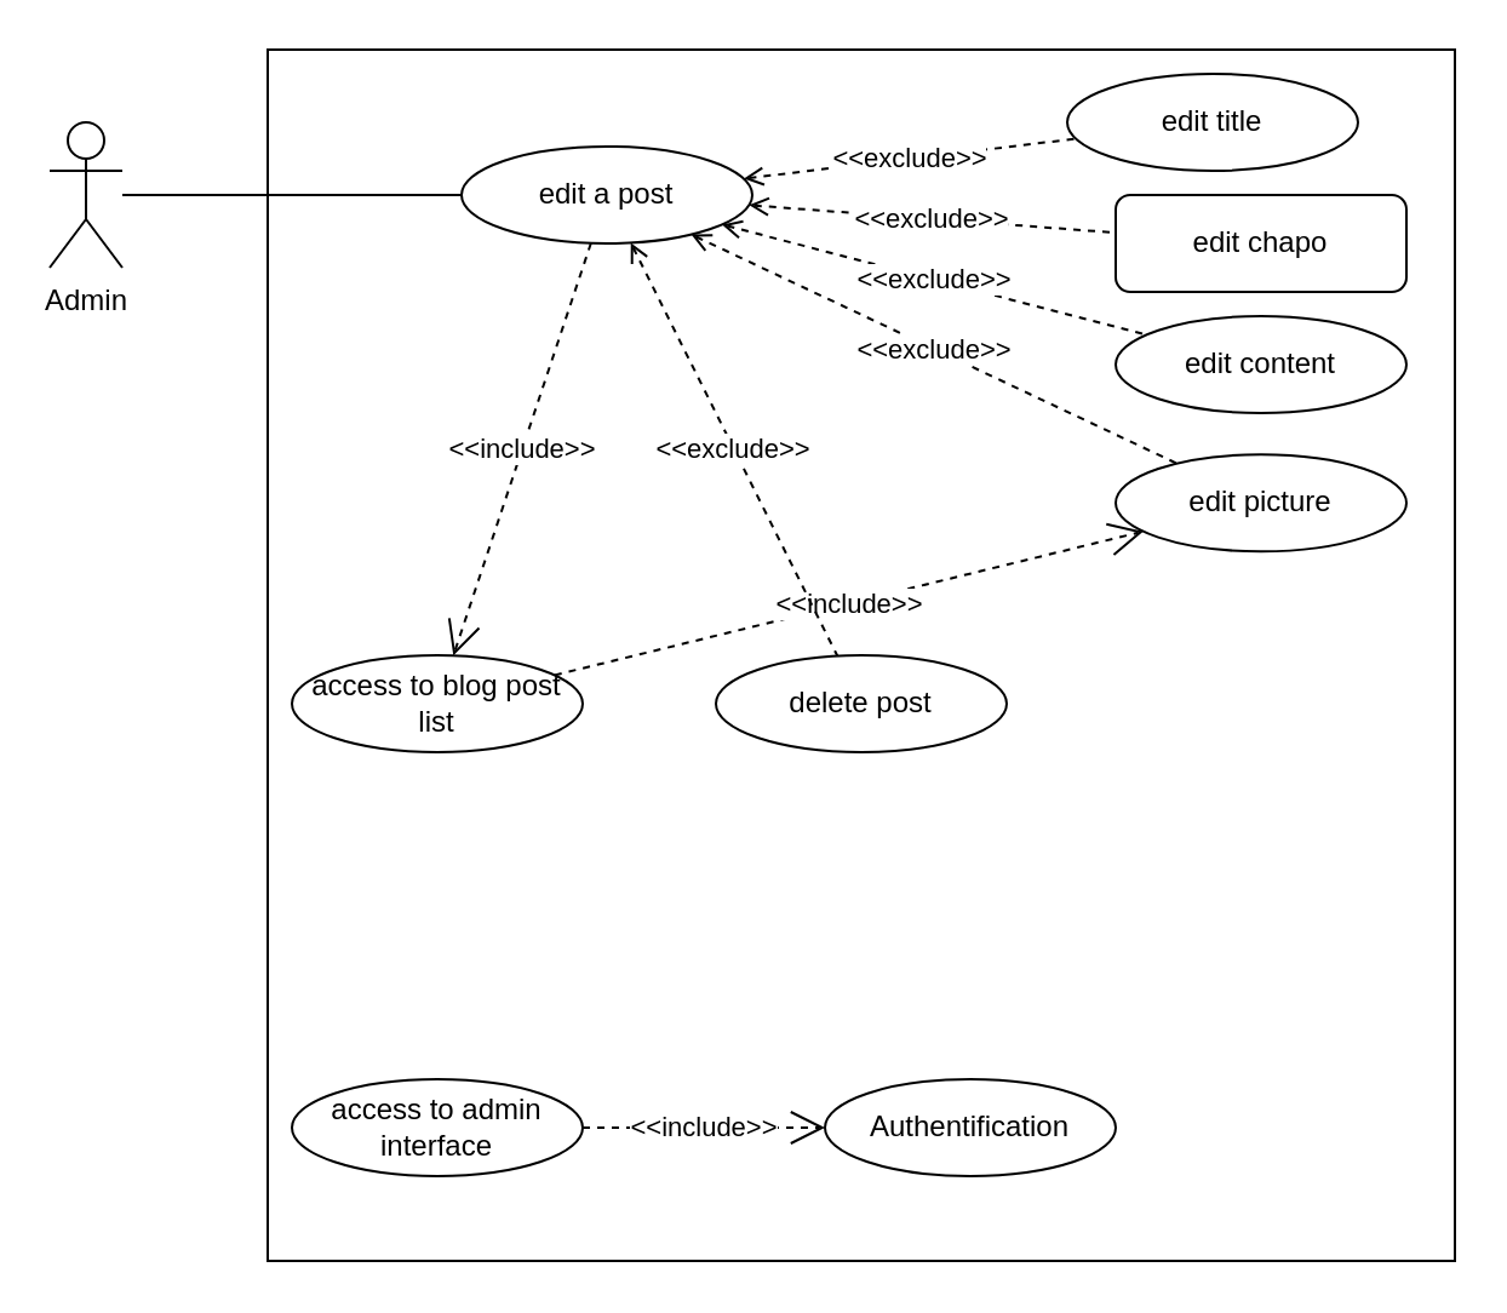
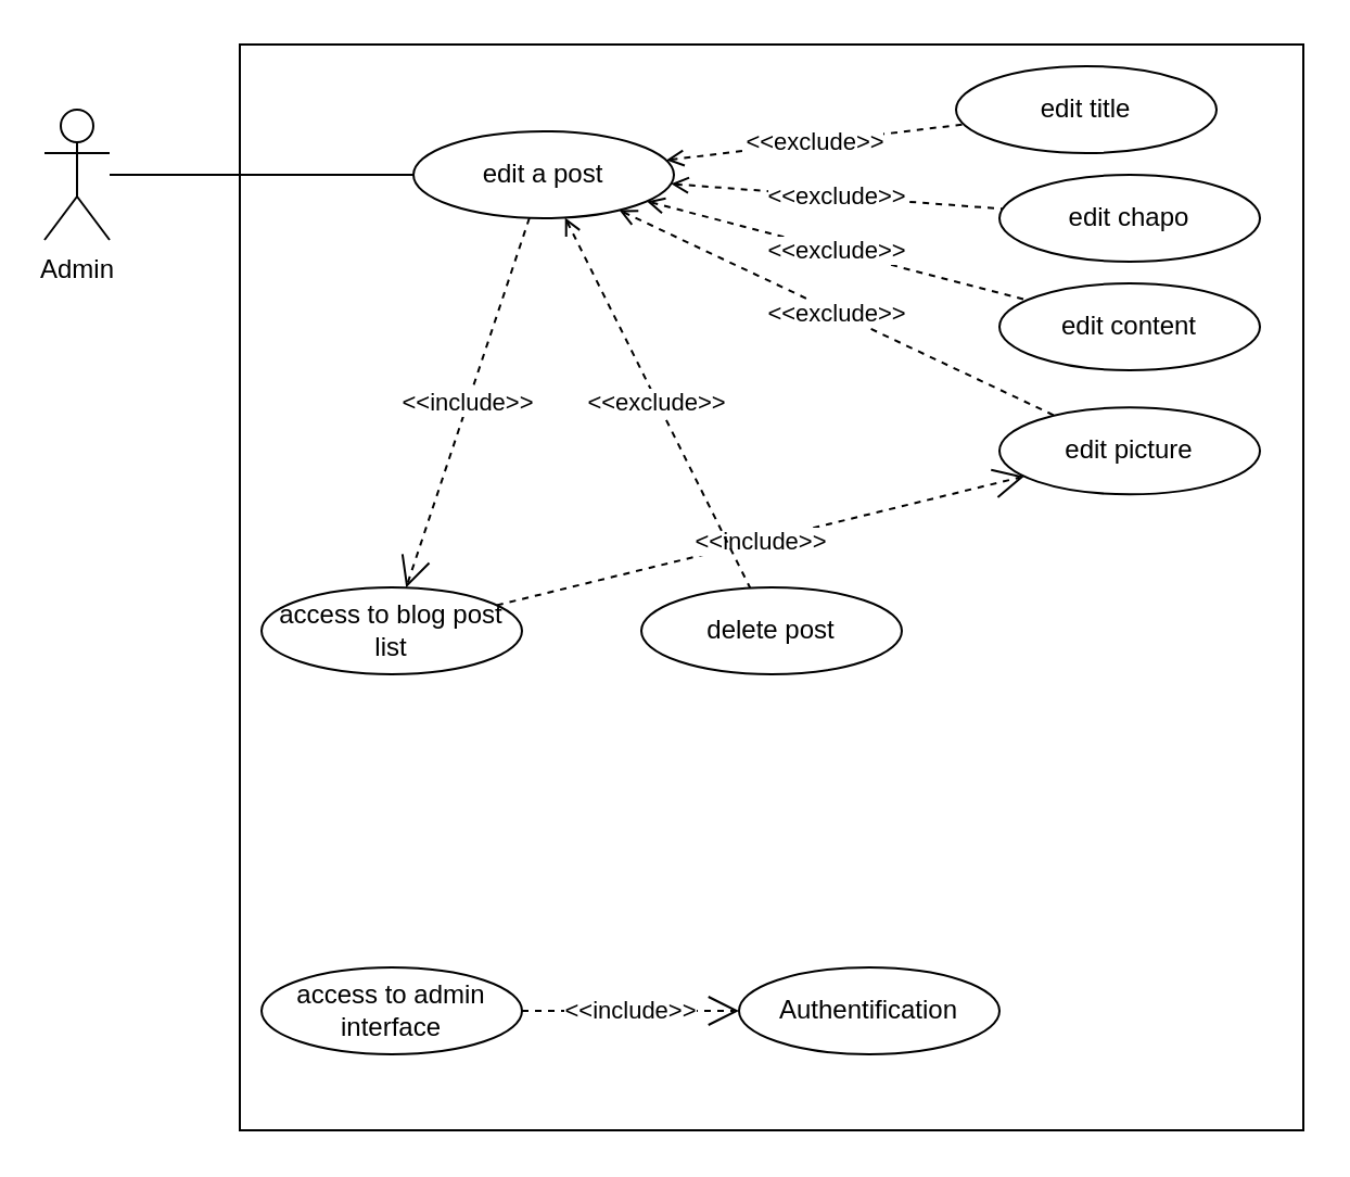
  <mxCell id="0" />
  <mxCell id="1" parent="0" />
  <mxCell id="2" value="" style="rounded=0;whiteSpace=wrap;html=1;" vertex="1" parent="1"><mxGeometry x="110" y="20" width="490" height="500" as="geometry" /></mxCell>
  <mxCell id="3" value="Admin" style="shape=umlActor;verticalLabelPosition=bottom;labelBackgroundColor=#ffffff;verticalAlign=top;html=1;" vertex="1" parent="1"><mxGeometry x="20" y="50" width="30" height="60" as="geometry" /></mxCell>
  <mxCell id="4" value="edit a post" style="ellipse;whiteSpace=wrap;html=1;" vertex="1" parent="1"><mxGeometry x="190" y="60" width="120" height="40" as="geometry" /></mxCell>
  <mxCell id="5" value="access to blog post list" style="ellipse;whiteSpace=wrap;html=1;" vertex="1" parent="1"><mxGeometry x="120" y="270" width="120" height="40" as="geometry" /></mxCell>
  <mxCell id="6" value="access to admin interface" style="ellipse;whiteSpace=wrap;html=1;" vertex="1" parent="1"><mxGeometry x="120" y="445" width="120" height="40" as="geometry" /></mxCell>
  <mxCell id="7" value="&amp;lt;&amp;lt;include&amp;gt;&amp;gt;" style="endArrow=open;endSize=12;dashed=1;html=1;" edge="1" parent="1" source="4" target="5"><mxGeometry width="160" relative="1" as="geometry"><mxPoint x="340" y="130" as="sourcePoint" /><mxPoint x="500" y="130" as="targetPoint" /></mxGeometry></mxCell>
  <mxCell id="8" value="&amp;lt;&amp;lt;include&amp;gt;&amp;gt;" style="endArrow=open;endSize=12;dashed=1;html=1;" edge="1" parent="1" source="5" target="16"><mxGeometry width="160" relative="1" as="geometry"><mxPoint x="320" y="90" as="sourcePoint" /><mxPoint x="440" y="90" as="targetPoint" /></mxGeometry></mxCell>
  <mxCell id="9" value="" style="endArrow=none;html=1;" edge="1" parent="1" source="3" target="4"><mxGeometry width="50" height="50" relative="1" as="geometry"><mxPoint x="70" y="100" as="sourcePoint" /><mxPoint x="120" y="50" as="targetPoint" /></mxGeometry></mxCell>
  <mxCell id="10" value="edit title" style="ellipse;whiteSpace=wrap;html=1;" vertex="1" parent="1"><mxGeometry x="440" y="30" width="120" height="40" as="geometry" /></mxCell>
  <mxCell id="11" value="&amp;lt;&amp;lt;exclude&amp;gt;&amp;gt;" style="endArrow=none;endSize=12;dashed=1;html=1;startArrow=open;startFill=0;endFill=0;" edge="1" parent="1" target="10" source="4"><mxGeometry width="160" relative="1" as="geometry"><mxPoint x="250" y="100" as="sourcePoint" /><mxPoint x="180" y="90" as="targetPoint" /></mxGeometry></mxCell>
  <mxCell id="12" value="edit content" style="ellipse;whiteSpace=wrap;html=1;" vertex="1" parent="1"><mxGeometry x="460" y="130" width="120" height="40" as="geometry" /></mxCell>
  <mxCell id="13" value="&amp;lt;&amp;lt;exclude&amp;gt;&amp;gt;" style="endArrow=none;endSize=12;dashed=1;html=1;startArrow=open;startFill=0;endFill=0;" edge="1" parent="1" target="12" source="4"><mxGeometry width="160" relative="1" as="geometry"><mxPoint x="315" y="150" as="sourcePoint" /><mxPoint x="245" y="140" as="targetPoint" /></mxGeometry></mxCell>
- <mxCell id="14" value="edit chapo" style="whiteSpace=wrap;html=1;rounded=1;" vertex="1" parent="1"><mxGeometry x="460" y="80" width="120" height="40" as="geometry" /></mxCell>
+ <mxCell id="14" value="edit chapo" style="ellipse;whiteSpace=wrap;html=1;" vertex="1" parent="1"><mxGeometry x="460" y="80" width="120" height="40" as="geometry" /></mxCell>
  <mxCell id="15" value="&amp;lt;&amp;lt;exclude&amp;gt;&amp;gt;" style="endArrow=none;endSize=12;dashed=1;html=1;startArrow=open;startFill=0;endFill=0;" edge="1" parent="1" target="14" source="4"><mxGeometry width="160" relative="1" as="geometry"><mxPoint x="334.6" y="50" as="sourcePoint" /><mxPoint x="330" y="90" as="targetPoint" /></mxGeometry></mxCell>
  <mxCell id="16" value="edit picture" style="ellipse;whiteSpace=wrap;html=1;" vertex="1" parent="1"><mxGeometry x="460" y="187.15" width="120" height="40" as="geometry" /></mxCell>
  <mxCell id="17" value="&amp;lt;&amp;lt;exclude&amp;gt;&amp;gt;" style="endArrow=none;endSize=12;dashed=1;html=1;startArrow=open;startFill=0;endFill=0;" edge="1" parent="1" target="16" source="4"><mxGeometry width="160" relative="1" as="geometry"><mxPoint x="290.002" y="149.998" as="sourcePoint" /><mxPoint x="239.02" y="197.15" as="targetPoint" /></mxGeometry></mxCell>
  <mxCell id="18" value="delete post" style="ellipse;whiteSpace=wrap;html=1;" vertex="1" parent="1"><mxGeometry x="295" y="270" width="120" height="40" as="geometry" /></mxCell>
  <mxCell id="19" value="&amp;lt;&amp;lt;exclude&amp;gt;&amp;gt;" style="endArrow=none;endSize=12;dashed=1;html=1;startArrow=open;startFill=0;endFill=0;" edge="1" parent="1" target="18" source="4"><mxGeometry width="160" relative="1" as="geometry"><mxPoint x="284.804" y="160.001" as="sourcePoint" /><mxPoint x="239.02" y="260.86" as="targetPoint" /></mxGeometry></mxCell>
  <mxCell id="20" value="Authentification" style="ellipse;whiteSpace=wrap;html=1;" vertex="1" parent="1"><mxGeometry x="340" y="445" width="120" height="40" as="geometry" /></mxCell>
  <mxCell id="21" value="&amp;lt;&amp;lt;include&amp;gt;&amp;gt;" style="endArrow=open;endSize=12;dashed=1;html=1;" edge="1" parent="1" target="20" source="6"><mxGeometry width="160" relative="1" as="geometry"><mxPoint x="400" y="310" as="sourcePoint" /><mxPoint x="660" y="90" as="targetPoint" /></mxGeometry></mxCell>
